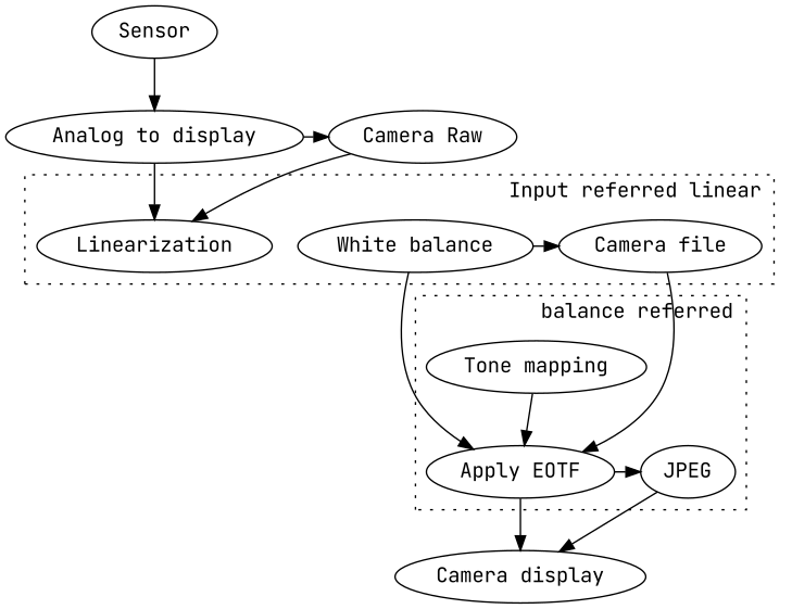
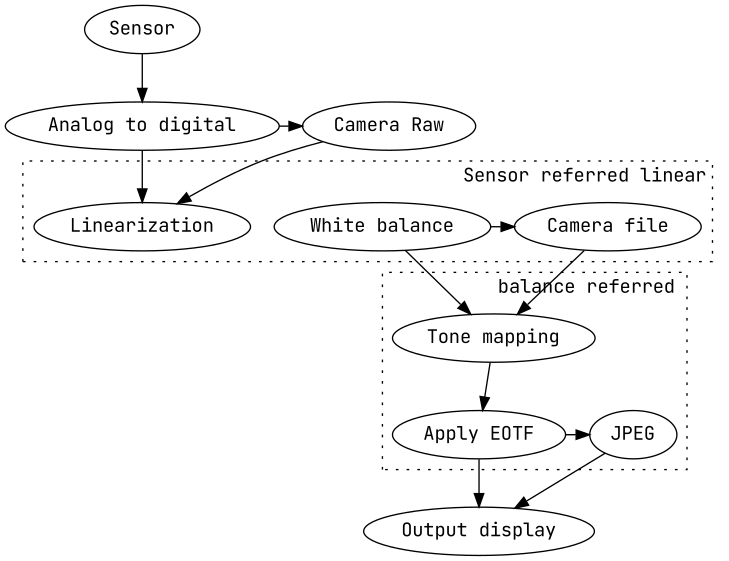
  digraph {
    fontname="JetBrains Mono"
    node [fontname="JetBrains Mono"]
    edge [fontname="JetBrains Mono"]
-   n1 [label="Analog to display"]
+   n1 [label="Analog to digital"]
    n2 [label="Camera Raw"]
    n3 [label="White balance"]
    n4 [label="Camera file"]
    n5 [label=Linearization]
    n6 [label="Apply EOTF"]
    n7 [label=JPEG]
    n8 [label="Tone mapping"]
-   n9 [label="Camera display"]
+   n9 [label="Output display"]
    n10 [label=Sensor]
    subgraph sub_1 {
      rank=same
      n1
      n2
    }
    subgraph cluster_2 {
-     label="Input referred linear"
+     label="Sensor referred linear"
      labeljust=r
      style=dotted
      n5
      subgraph sub_3 {
        label="Input referred linear"
        labeljust=r
        rank=same
        style=dotted
        n3
        n4
      }
    }
    subgraph cluster_4 {
      label="balance referred"
      labeljust=r
      style=dotted
      n8
      subgraph sub_5 {
        label="output referred"
        labeljust=r
        rank=same
        style=dotted
        n6
        n7
      }
    }
    n1 -> n2
    n1 -> n5 [weight=10]
    n2 -> n5
    n3 -> n4
-   n3 -> n6 [weight=10]
-   n4 -> n6
+   n3 -> n8 [weight=10]
+   n4 -> n8
    n6 -> n7
    n6 -> n9 [weight=10]
    n7 -> n9
    n8 -> n6 [weight=10]
    n10 -> n1 [weight=10]
  }
